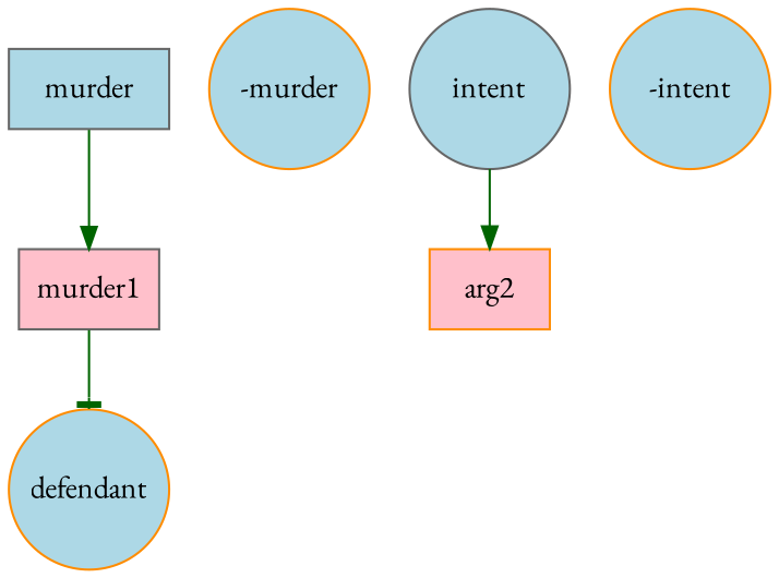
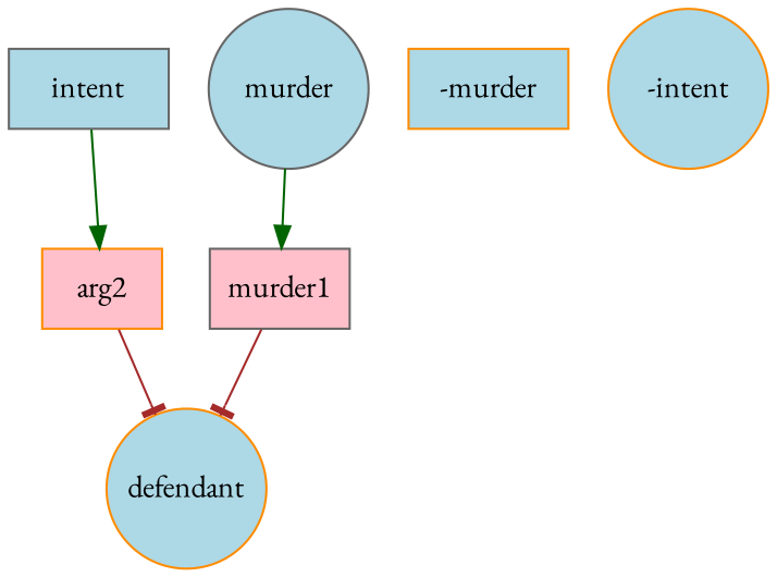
  digraph {
    fontname="EB Garamond"
    node [color=darkorange fillcolor=lightblue fontname="EB Garamond" shape=circle style=filled fixedsize=true]
    edge [arrowhead=tee color=brown fontname="EB Garamond"]
    n1 [color=gray40 fillcolor=pink label=murder1 shape=box width=.75 fixedsize=""]
    defendant [width=1]
-   murder [color=gray40 shape=box width=1]
-   "-murder" [width=1]
+   murder [color=gray40 width=1]
+   "-murder" [shape=box width=1]
    arg2 [fillcolor=pink shape=box width=.75 fixedsize=""]
-   intent [color=gray40 width=1]
+   intent [color=gray40 shape=box width=1]
    "-intent" [width=1]
-   n1 -> defendant [color=darkgreen]
+   n1 -> defendant
    murder -> n1 [arrowhead=normal color=darkgreen]
+   arg2 -> defendant
    intent -> arg2 [arrowhead=normal color=darkgreen]
  }
